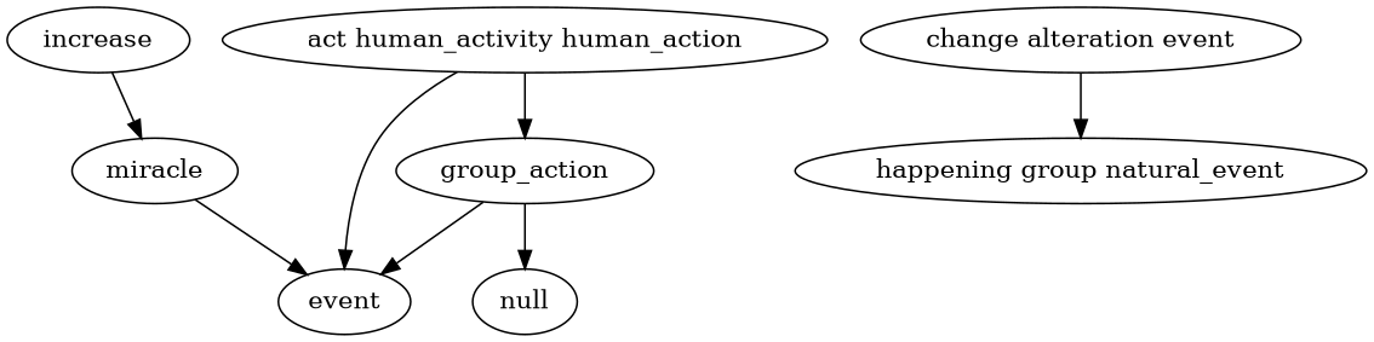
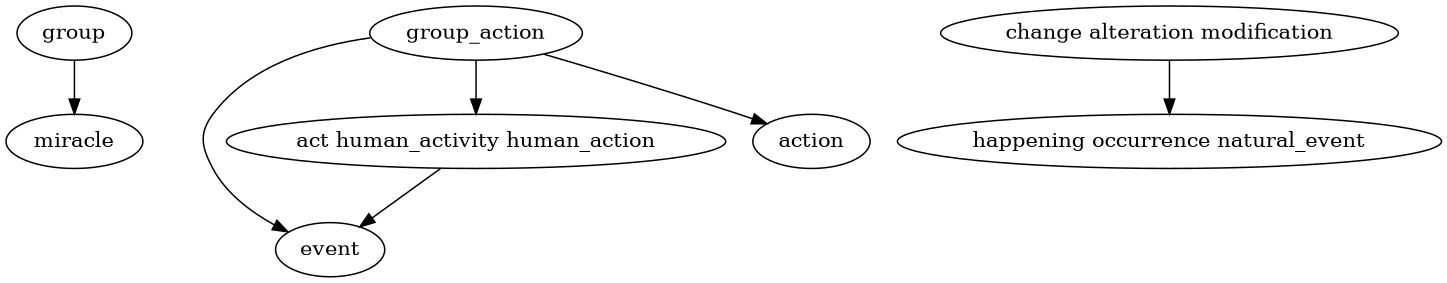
  digraph {
-   increase
+   increase [label=group]
    miracle
    event
-   "change alteration modification" [label="change alteration event"]
-   "happening occurrence natural_event" [label="happening group natural_event"]
+   "change alteration modification"
+   "happening occurrence natural_event"
    "act human_activity human_action"
    group_action
-   null
+   null [label=action]
    increase -> miracle
-   miracle -> event
    "change alteration modification" -> "happening occurrence natural_event"
    "act human_activity human_action" -> event
    group_action -> event
-   "act human_activity human_action" -> group_action
+   group_action -> "act human_activity human_action"
    group_action -> null
  }
